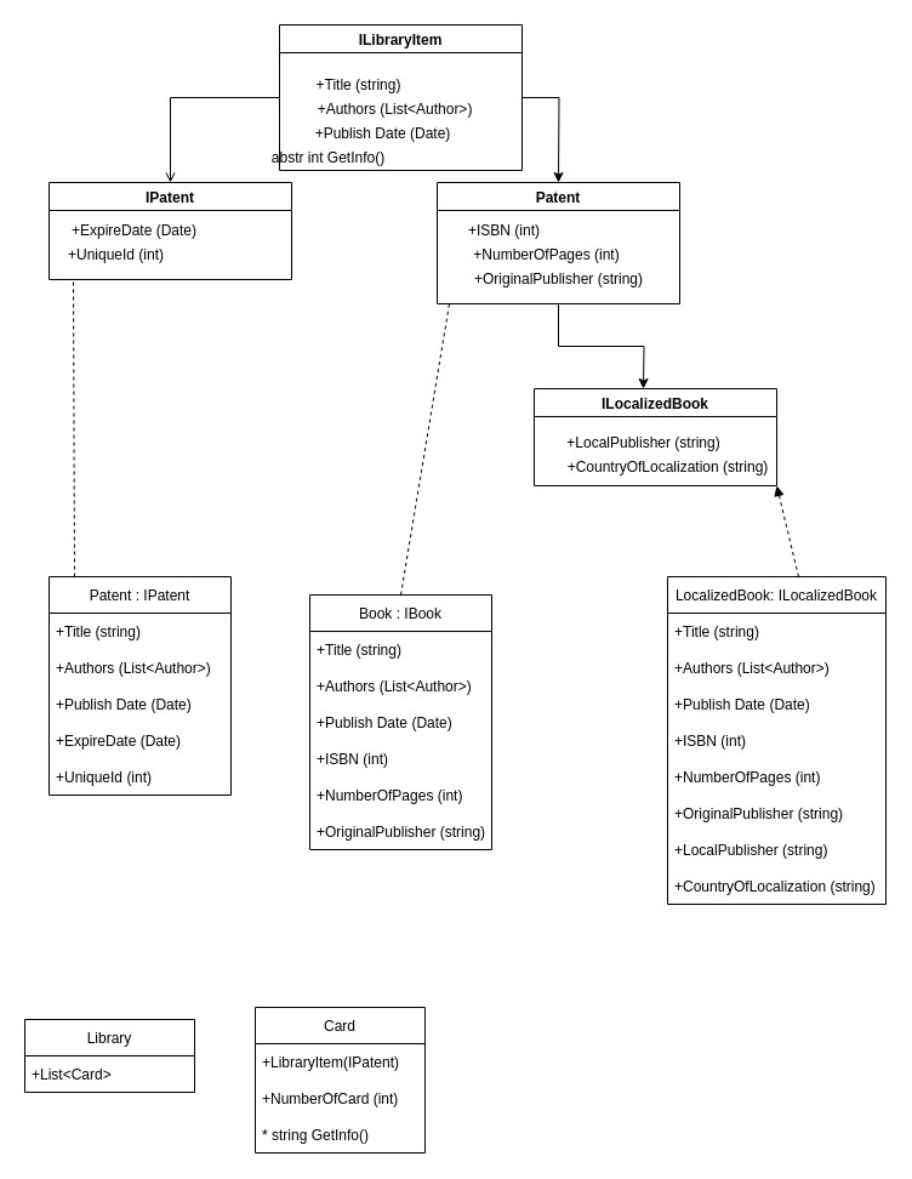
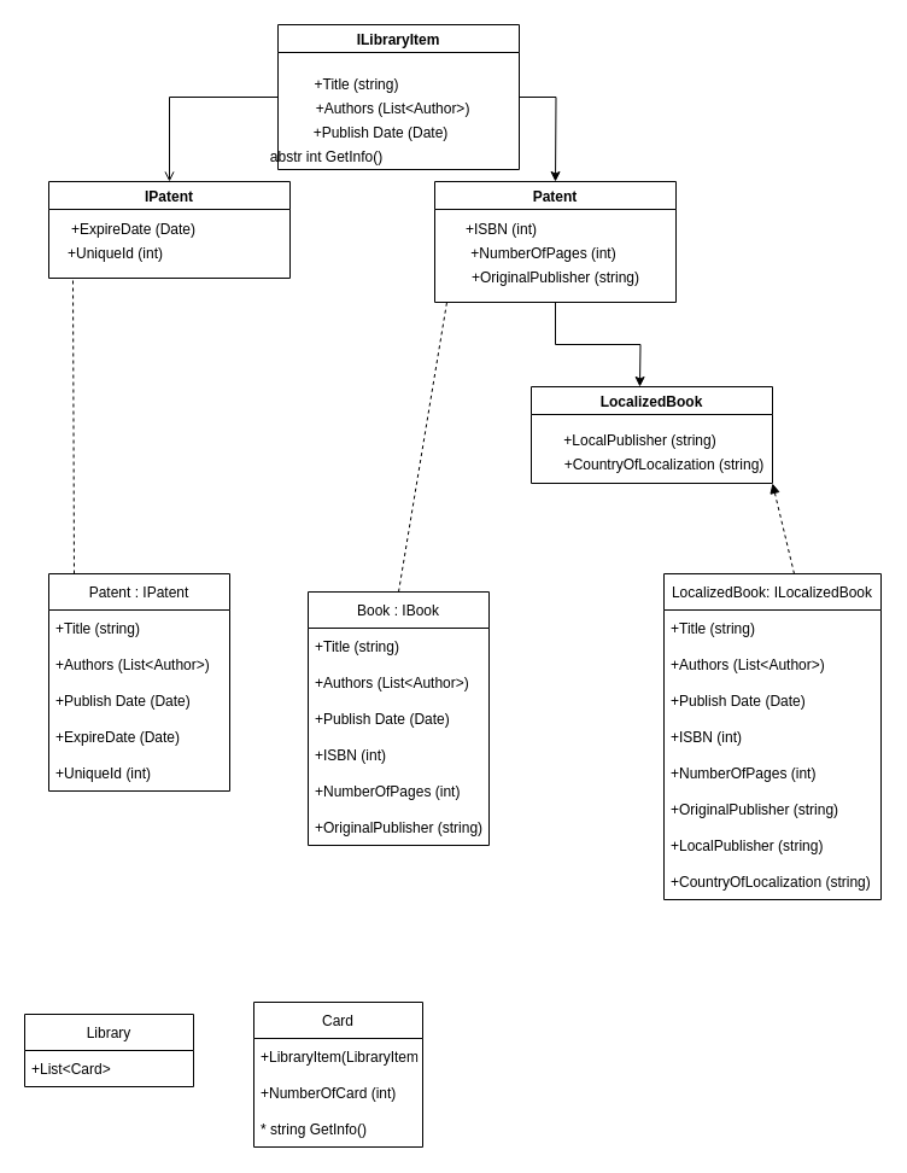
  <mxCell id="0" />
  <mxCell id="1" parent="0" />
  <mxCell id="2" style="edgeStyle=orthogonalEdgeStyle;rounded=0;orthogonalLoop=1;jettySize=auto;html=1;" parent="1" source="4" edge="1"><mxGeometry relative="1" as="geometry"><mxPoint x="460" y="150" as="targetPoint" /></mxGeometry></mxCell>
  <mxCell id="3" style="edgeStyle=orthogonalEdgeStyle;rounded=0;orthogonalLoop=1;jettySize=auto;html=1;exitX=0;exitY=0.5;exitDx=0;exitDy=0;entryX=0.5;entryY=0;entryDx=0;entryDy=0;endArrow=open;" parent="1" source="4" target="17" edge="1"><mxGeometry relative="1" as="geometry" /></mxCell>
  <mxCell id="4" value="ILibraryItem" style="swimlane;" parent="1" vertex="1"><mxGeometry x="230" y="20" width="200" height="120" as="geometry" /></mxCell>
  <mxCell id="5" value="+Title (string)" style="text;html=1;align=center;verticalAlign=middle;resizable=0;points=[];autosize=1;strokeColor=none;fillColor=none;" parent="4" vertex="1"><mxGeometry x="20" y="40" width="90" height="20" as="geometry" /></mxCell>
  <mxCell id="6" value="+Authors (List&amp;lt;Author&amp;gt;)" style="text;html=1;align=center;verticalAlign=middle;resizable=0;points=[];autosize=1;strokeColor=none;fillColor=none;" parent="4" vertex="1"><mxGeometry x="25" y="60" width="140" height="20" as="geometry" /></mxCell>
  <mxCell id="7" value="+Publish Date (Date)" style="text;html=1;align=center;verticalAlign=middle;resizable=0;points=[];autosize=1;strokeColor=none;fillColor=none;" parent="4" vertex="1"><mxGeometry x="20" y="80" width="130" height="20" as="geometry" /></mxCell>
  <mxCell id="8" value="abstr int GetInfo()" style="text;html=1;align=center;verticalAlign=middle;resizable=0;points=[];autosize=1;strokeColor=none;fillColor=none;" vertex="1" parent="4"><mxGeometry x="-25" y="100" width="130" height="20" as="geometry" /></mxCell>
  <mxCell id="9" style="edgeStyle=orthogonalEdgeStyle;rounded=0;orthogonalLoop=1;jettySize=auto;html=1;" parent="1" source="10" edge="1"><mxGeometry relative="1" as="geometry"><mxPoint x="530" y="320" as="targetPoint" /></mxGeometry></mxCell>
  <mxCell id="10" value="Patent" style="swimlane;" parent="1" vertex="1"><mxGeometry x="360" y="150" width="200" height="100" as="geometry" /></mxCell>
  <mxCell id="11" value="+ISBN (int)" style="text;html=1;align=center;verticalAlign=middle;resizable=0;points=[];autosize=1;strokeColor=none;fillColor=none;" parent="10" vertex="1"><mxGeometry x="20" y="30" width="70" height="20" as="geometry" /></mxCell>
  <mxCell id="12" value="+NumberOfPages (int)" style="text;html=1;align=center;verticalAlign=middle;resizable=0;points=[];autosize=1;strokeColor=none;fillColor=none;" parent="10" vertex="1"><mxGeometry x="20" y="50" width="140" height="20" as="geometry" /></mxCell>
  <mxCell id="13" value="+OriginalPublisher (string)" style="text;html=1;align=center;verticalAlign=middle;resizable=0;points=[];autosize=1;strokeColor=none;fillColor=none;" parent="10" vertex="1"><mxGeometry x="25" y="70" width="150" height="20" as="geometry" /></mxCell>
- <mxCell id="14" value="ILocalizedBook" style="swimlane;" parent="1" vertex="1"><mxGeometry x="440" y="320" width="200" height="80" as="geometry" /></mxCell>
+ <mxCell id="14" value="LocalizedBook" style="swimlane;" parent="1" vertex="1"><mxGeometry x="440" y="320" width="200" height="80" as="geometry" /></mxCell>
  <mxCell id="15" value="+LocalPublisher (string)" style="text;html=1;align=center;verticalAlign=middle;resizable=0;points=[];autosize=1;strokeColor=none;fillColor=none;" parent="14" vertex="1"><mxGeometry x="20" y="35" width="140" height="20" as="geometry" /></mxCell>
  <mxCell id="16" value="+CountryOfLocalization (string)" style="text;html=1;align=center;verticalAlign=middle;resizable=0;points=[];autosize=1;strokeColor=none;fillColor=none;" parent="14" vertex="1"><mxGeometry x="20" y="55" width="180" height="20" as="geometry" /></mxCell>
  <mxCell id="17" value="IPatent" style="swimlane;" parent="1" vertex="1"><mxGeometry x="40" y="150" width="200" height="80" as="geometry" /></mxCell>
  <mxCell id="18" value="+ExpireDate (Date)" style="text;html=1;align=center;verticalAlign=middle;resizable=0;points=[];autosize=1;strokeColor=none;fillColor=none;" parent="17" vertex="1"><mxGeometry x="10" y="30" width="120" height="20" as="geometry" /></mxCell>
  <mxCell id="19" value="+UniqueId (int)" style="text;html=1;align=center;verticalAlign=middle;resizable=0;points=[];autosize=1;strokeColor=none;fillColor=none;" parent="17" vertex="1"><mxGeometry x="10" y="50" width="90" height="20" as="geometry" /></mxCell>
  <mxCell id="20" value="Book : IBook" style="swimlane;fontStyle=0;childLayout=stackLayout;horizontal=1;startSize=30;horizontalStack=0;resizeParent=1;resizeParentMax=0;resizeLast=0;collapsible=1;marginBottom=0;" parent="1" vertex="1"><mxGeometry x="255" y="490" width="150" height="210" as="geometry" /></mxCell>
  <mxCell id="21" value="+Title (string)" style="text;strokeColor=none;fillColor=none;align=left;verticalAlign=middle;spacingLeft=4;spacingRight=4;overflow=hidden;points=[[0,0.5],[1,0.5]];portConstraint=eastwest;rotatable=0;" parent="20" vertex="1"><mxGeometry y="30" width="150" height="30" as="geometry" /></mxCell>
  <mxCell id="22" value="+Authors (List&lt;Author&gt;)" style="text;strokeColor=none;fillColor=none;align=left;verticalAlign=middle;spacingLeft=4;spacingRight=4;overflow=hidden;points=[[0,0.5],[1,0.5]];portConstraint=eastwest;rotatable=0;" parent="20" vertex="1"><mxGeometry y="60" width="150" height="30" as="geometry" /></mxCell>
  <mxCell id="23" value="+Publish Date (Date)" style="text;strokeColor=none;fillColor=none;align=left;verticalAlign=middle;spacingLeft=4;spacingRight=4;overflow=hidden;points=[[0,0.5],[1,0.5]];portConstraint=eastwest;rotatable=0;" parent="20" vertex="1"><mxGeometry y="90" width="150" height="30" as="geometry" /></mxCell>
  <mxCell id="24" value="+ISBN (int)" style="text;strokeColor=none;fillColor=none;align=left;verticalAlign=middle;spacingLeft=4;spacingRight=4;overflow=hidden;points=[[0,0.5],[1,0.5]];portConstraint=eastwest;rotatable=0;" parent="20" vertex="1"><mxGeometry y="120" width="150" height="30" as="geometry" /></mxCell>
  <mxCell id="25" value="+NumberOfPages (int)" style="text;strokeColor=none;fillColor=none;align=left;verticalAlign=middle;spacingLeft=4;spacingRight=4;overflow=hidden;points=[[0,0.5],[1,0.5]];portConstraint=eastwest;rotatable=0;" parent="20" vertex="1"><mxGeometry y="150" width="150" height="30" as="geometry" /></mxCell>
  <mxCell id="26" value="+OriginalPublisher (string)" style="text;strokeColor=none;fillColor=none;align=left;verticalAlign=middle;spacingLeft=4;spacingRight=4;overflow=hidden;points=[[0,0.5],[1,0.5]];portConstraint=eastwest;rotatable=0;" parent="20" vertex="1"><mxGeometry y="180" width="150" height="30" as="geometry" /></mxCell>
  <mxCell id="27" value="LocalizedBook: ILocalizedBook" style="swimlane;fontStyle=0;childLayout=stackLayout;horizontal=1;startSize=30;horizontalStack=0;resizeParent=1;resizeParentMax=0;resizeLast=0;collapsible=1;marginBottom=0;" parent="1" vertex="1"><mxGeometry x="550" y="475" width="180" height="270" as="geometry" /></mxCell>
  <mxCell id="28" value="+Title (string)" style="text;strokeColor=none;fillColor=none;align=left;verticalAlign=middle;spacingLeft=4;spacingRight=4;overflow=hidden;points=[[0,0.5],[1,0.5]];portConstraint=eastwest;rotatable=0;" parent="27" vertex="1"><mxGeometry y="30" width="180" height="30" as="geometry" /></mxCell>
  <mxCell id="29" value="+Authors (List&lt;Author&gt;)" style="text;strokeColor=none;fillColor=none;align=left;verticalAlign=middle;spacingLeft=4;spacingRight=4;overflow=hidden;points=[[0,0.5],[1,0.5]];portConstraint=eastwest;rotatable=0;" parent="27" vertex="1"><mxGeometry y="60" width="180" height="30" as="geometry" /></mxCell>
  <mxCell id="30" value="+Publish Date (Date)" style="text;strokeColor=none;fillColor=none;align=left;verticalAlign=middle;spacingLeft=4;spacingRight=4;overflow=hidden;points=[[0,0.5],[1,0.5]];portConstraint=eastwest;rotatable=0;" parent="27" vertex="1"><mxGeometry y="90" width="180" height="30" as="geometry" /></mxCell>
  <mxCell id="31" value="+ISBN (int)" style="text;strokeColor=none;fillColor=none;align=left;verticalAlign=middle;spacingLeft=4;spacingRight=4;overflow=hidden;points=[[0,0.5],[1,0.5]];portConstraint=eastwest;rotatable=0;" parent="27" vertex="1"><mxGeometry y="120" width="180" height="30" as="geometry" /></mxCell>
  <mxCell id="32" value="+NumberOfPages (int)" style="text;strokeColor=none;fillColor=none;align=left;verticalAlign=middle;spacingLeft=4;spacingRight=4;overflow=hidden;points=[[0,0.5],[1,0.5]];portConstraint=eastwest;rotatable=0;" parent="27" vertex="1"><mxGeometry y="150" width="180" height="30" as="geometry" /></mxCell>
  <mxCell id="33" value="+OriginalPublisher (string)" style="text;strokeColor=none;fillColor=none;align=left;verticalAlign=middle;spacingLeft=4;spacingRight=4;overflow=hidden;points=[[0,0.5],[1,0.5]];portConstraint=eastwest;rotatable=0;" parent="27" vertex="1"><mxGeometry y="180" width="180" height="30" as="geometry" /></mxCell>
  <mxCell id="34" value="+LocalPublisher (string)" style="text;strokeColor=none;fillColor=none;align=left;verticalAlign=middle;spacingLeft=4;spacingRight=4;overflow=hidden;points=[[0,0.5],[1,0.5]];portConstraint=eastwest;rotatable=0;" parent="27" vertex="1"><mxGeometry y="210" width="180" height="30" as="geometry" /></mxCell>
  <mxCell id="35" value="+CountryOfLocalization (string)" style="text;strokeColor=none;fillColor=none;align=left;verticalAlign=middle;spacingLeft=4;spacingRight=4;overflow=hidden;points=[[0,0.5],[1,0.5]];portConstraint=eastwest;rotatable=0;" parent="27" vertex="1"><mxGeometry y="240" width="180" height="30" as="geometry" /></mxCell>
  <mxCell id="36" value="" style="endArrow=block;dashed=1;html=1;rounded=0;entryX=1;entryY=1;entryDx=0;entryDy=0;exitX=0.6;exitY=0;exitDx=0;exitDy=0;exitPerimeter=0;" parent="1" source="27" target="14" edge="1"><mxGeometry width="50" height="50" relative="1" as="geometry"><mxPoint x="330" y="470" as="sourcePoint" /><mxPoint x="380" y="420" as="targetPoint" /></mxGeometry></mxCell>
  <mxCell id="37" value="Patent : IPatent" style="swimlane;fontStyle=0;childLayout=stackLayout;horizontal=1;startSize=30;horizontalStack=0;resizeParent=1;resizeParentMax=0;resizeLast=0;collapsible=1;marginBottom=0;" parent="1" vertex="1"><mxGeometry x="40" y="475" width="150" height="180" as="geometry" /></mxCell>
  <mxCell id="38" value="+Title (string)" style="text;strokeColor=none;fillColor=none;align=left;verticalAlign=middle;spacingLeft=4;spacingRight=4;overflow=hidden;points=[[0,0.5],[1,0.5]];portConstraint=eastwest;rotatable=0;" parent="37" vertex="1"><mxGeometry y="30" width="150" height="30" as="geometry" /></mxCell>
  <mxCell id="39" value="+Authors (List&lt;Author&gt;)" style="text;strokeColor=none;fillColor=none;align=left;verticalAlign=middle;spacingLeft=4;spacingRight=4;overflow=hidden;points=[[0,0.5],[1,0.5]];portConstraint=eastwest;rotatable=0;" parent="37" vertex="1"><mxGeometry y="60" width="150" height="30" as="geometry" /></mxCell>
  <mxCell id="40" value="+Publish Date (Date)" style="text;strokeColor=none;fillColor=none;align=left;verticalAlign=middle;spacingLeft=4;spacingRight=4;overflow=hidden;points=[[0,0.5],[1,0.5]];portConstraint=eastwest;rotatable=0;" parent="37" vertex="1"><mxGeometry y="90" width="150" height="30" as="geometry" /></mxCell>
  <mxCell id="41" value="+ExpireDate (Date)" style="text;strokeColor=none;fillColor=none;align=left;verticalAlign=middle;spacingLeft=4;spacingRight=4;overflow=hidden;points=[[0,0.5],[1,0.5]];portConstraint=eastwest;rotatable=0;" parent="37" vertex="1"><mxGeometry y="120" width="150" height="30" as="geometry" /></mxCell>
  <mxCell id="42" value="+UniqueId (int)" style="text;strokeColor=none;fillColor=none;align=left;verticalAlign=middle;spacingLeft=4;spacingRight=4;overflow=hidden;points=[[0,0.5],[1,0.5]];portConstraint=eastwest;rotatable=0;" parent="37" vertex="1"><mxGeometry y="150" width="150" height="30" as="geometry" /></mxCell>
  <mxCell id="43" value="" style="endArrow=none;dashed=1;html=1;rounded=0;exitX=0.14;exitY=0;exitDx=0;exitDy=0;exitPerimeter=0;" parent="1" source="37" edge="1"><mxGeometry width="50" height="50" relative="1" as="geometry"><mxPoint x="60" y="470" as="sourcePoint" /><mxPoint x="60" y="230" as="targetPoint" /></mxGeometry></mxCell>
  <mxCell id="44" value="" style="endArrow=none;dashed=1;html=1;rounded=0;exitX=0.5;exitY=0;exitDx=0;exitDy=0;" parent="1" source="20" edge="1"><mxGeometry width="50" height="50" relative="1" as="geometry"><mxPoint x="330" y="470" as="sourcePoint" /><mxPoint x="370" y="250" as="targetPoint" /></mxGeometry></mxCell>
  <mxCell id="45" value="Library" style="swimlane;fontStyle=0;childLayout=stackLayout;horizontal=1;startSize=30;horizontalStack=0;resizeParent=1;resizeParentMax=0;resizeLast=0;collapsible=1;marginBottom=0;" parent="1" vertex="1"><mxGeometry x="20" y="840" width="140" height="60" as="geometry" /></mxCell>
  <mxCell id="46" value="+List&lt;Card&gt;" style="text;strokeColor=none;fillColor=none;align=left;verticalAlign=middle;spacingLeft=4;spacingRight=4;overflow=hidden;points=[[0,0.5],[1,0.5]];portConstraint=eastwest;rotatable=0;" parent="45" vertex="1"><mxGeometry y="30" width="140" height="30" as="geometry" /></mxCell>
  <mxCell id="47" value="Card" style="swimlane;fontStyle=0;childLayout=stackLayout;horizontal=1;startSize=30;horizontalStack=0;resizeParent=1;resizeParentMax=0;resizeLast=0;collapsible=1;marginBottom=0;" parent="1" vertex="1"><mxGeometry x="210" y="830" width="140" height="120" as="geometry" /></mxCell>
- <mxCell id="48" value="+LibraryItem(IPatent)" style="text;strokeColor=none;fillColor=none;align=left;verticalAlign=middle;spacingLeft=4;spacingRight=4;overflow=hidden;points=[[0,0.5],[1,0.5]];portConstraint=eastwest;rotatable=0;" parent="47" vertex="1"><mxGeometry y="30" width="140" height="30" as="geometry" /></mxCell>
+ <mxCell id="48" value="+LibraryItem(LibraryItem)" style="text;strokeColor=none;fillColor=none;align=left;verticalAlign=middle;spacingLeft=4;spacingRight=4;overflow=hidden;points=[[0,0.5],[1,0.5]];portConstraint=eastwest;rotatable=0;" parent="47" vertex="1"><mxGeometry y="30" width="140" height="30" as="geometry" /></mxCell>
  <mxCell id="49" value="+NumberOfCard (int)" style="text;strokeColor=none;fillColor=none;align=left;verticalAlign=middle;spacingLeft=4;spacingRight=4;overflow=hidden;points=[[0,0.5],[1,0.5]];portConstraint=eastwest;rotatable=0;" parent="47" vertex="1"><mxGeometry y="60" width="140" height="30" as="geometry" /></mxCell>
  <mxCell id="50" value="* string GetInfo()" style="text;strokeColor=none;fillColor=none;align=left;verticalAlign=middle;spacingLeft=4;spacingRight=4;overflow=hidden;points=[[0,0.5],[1,0.5]];portConstraint=eastwest;rotatable=0;" parent="47" vertex="1"><mxGeometry y="90" width="140" height="30" as="geometry" /></mxCell>
